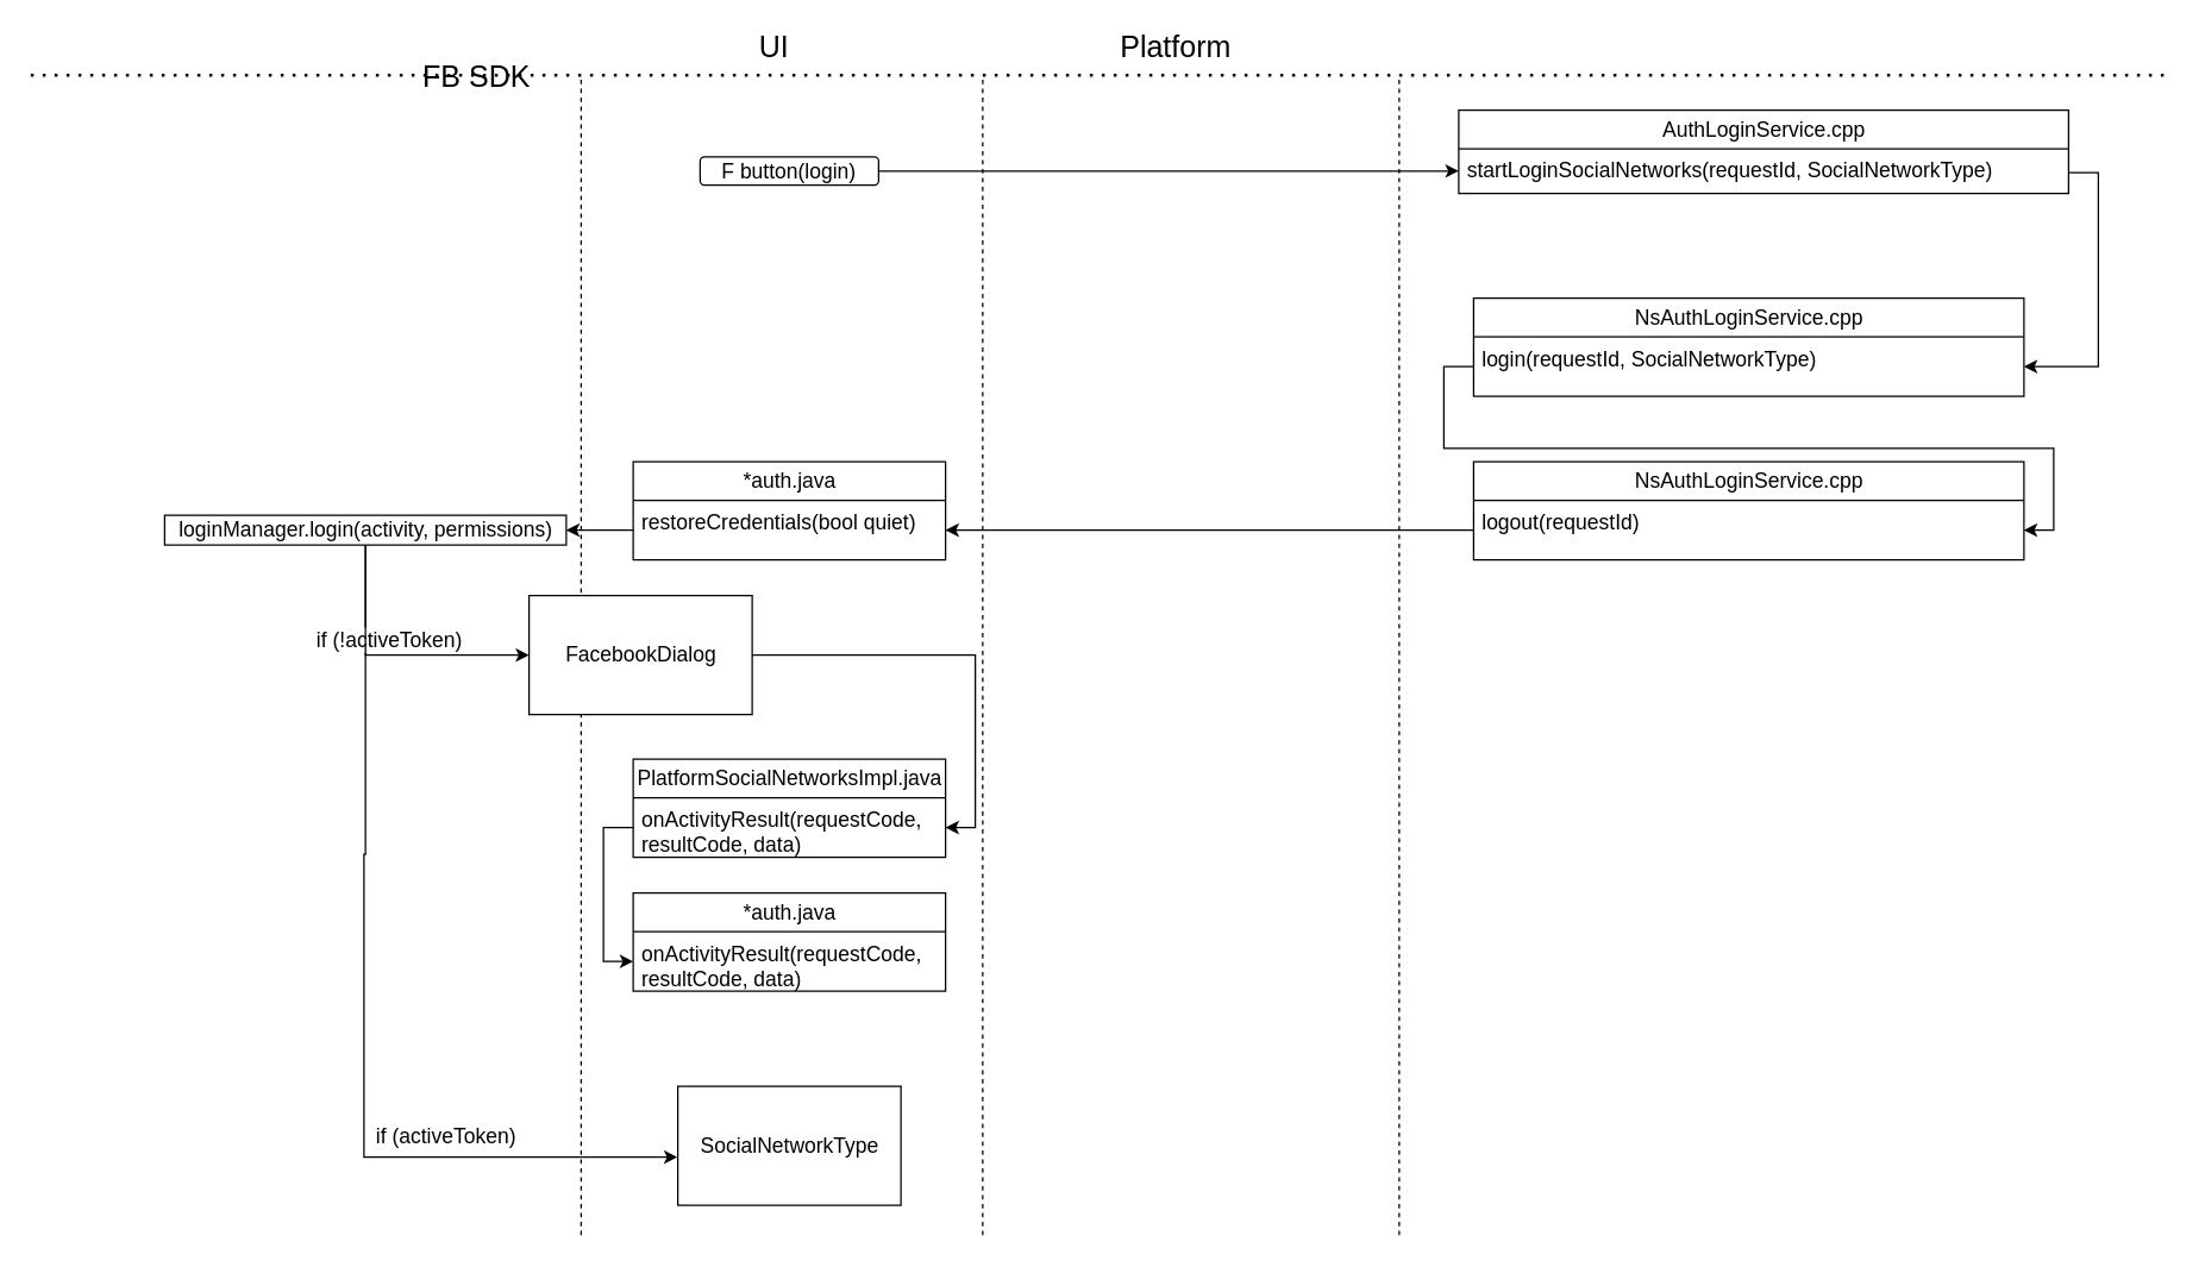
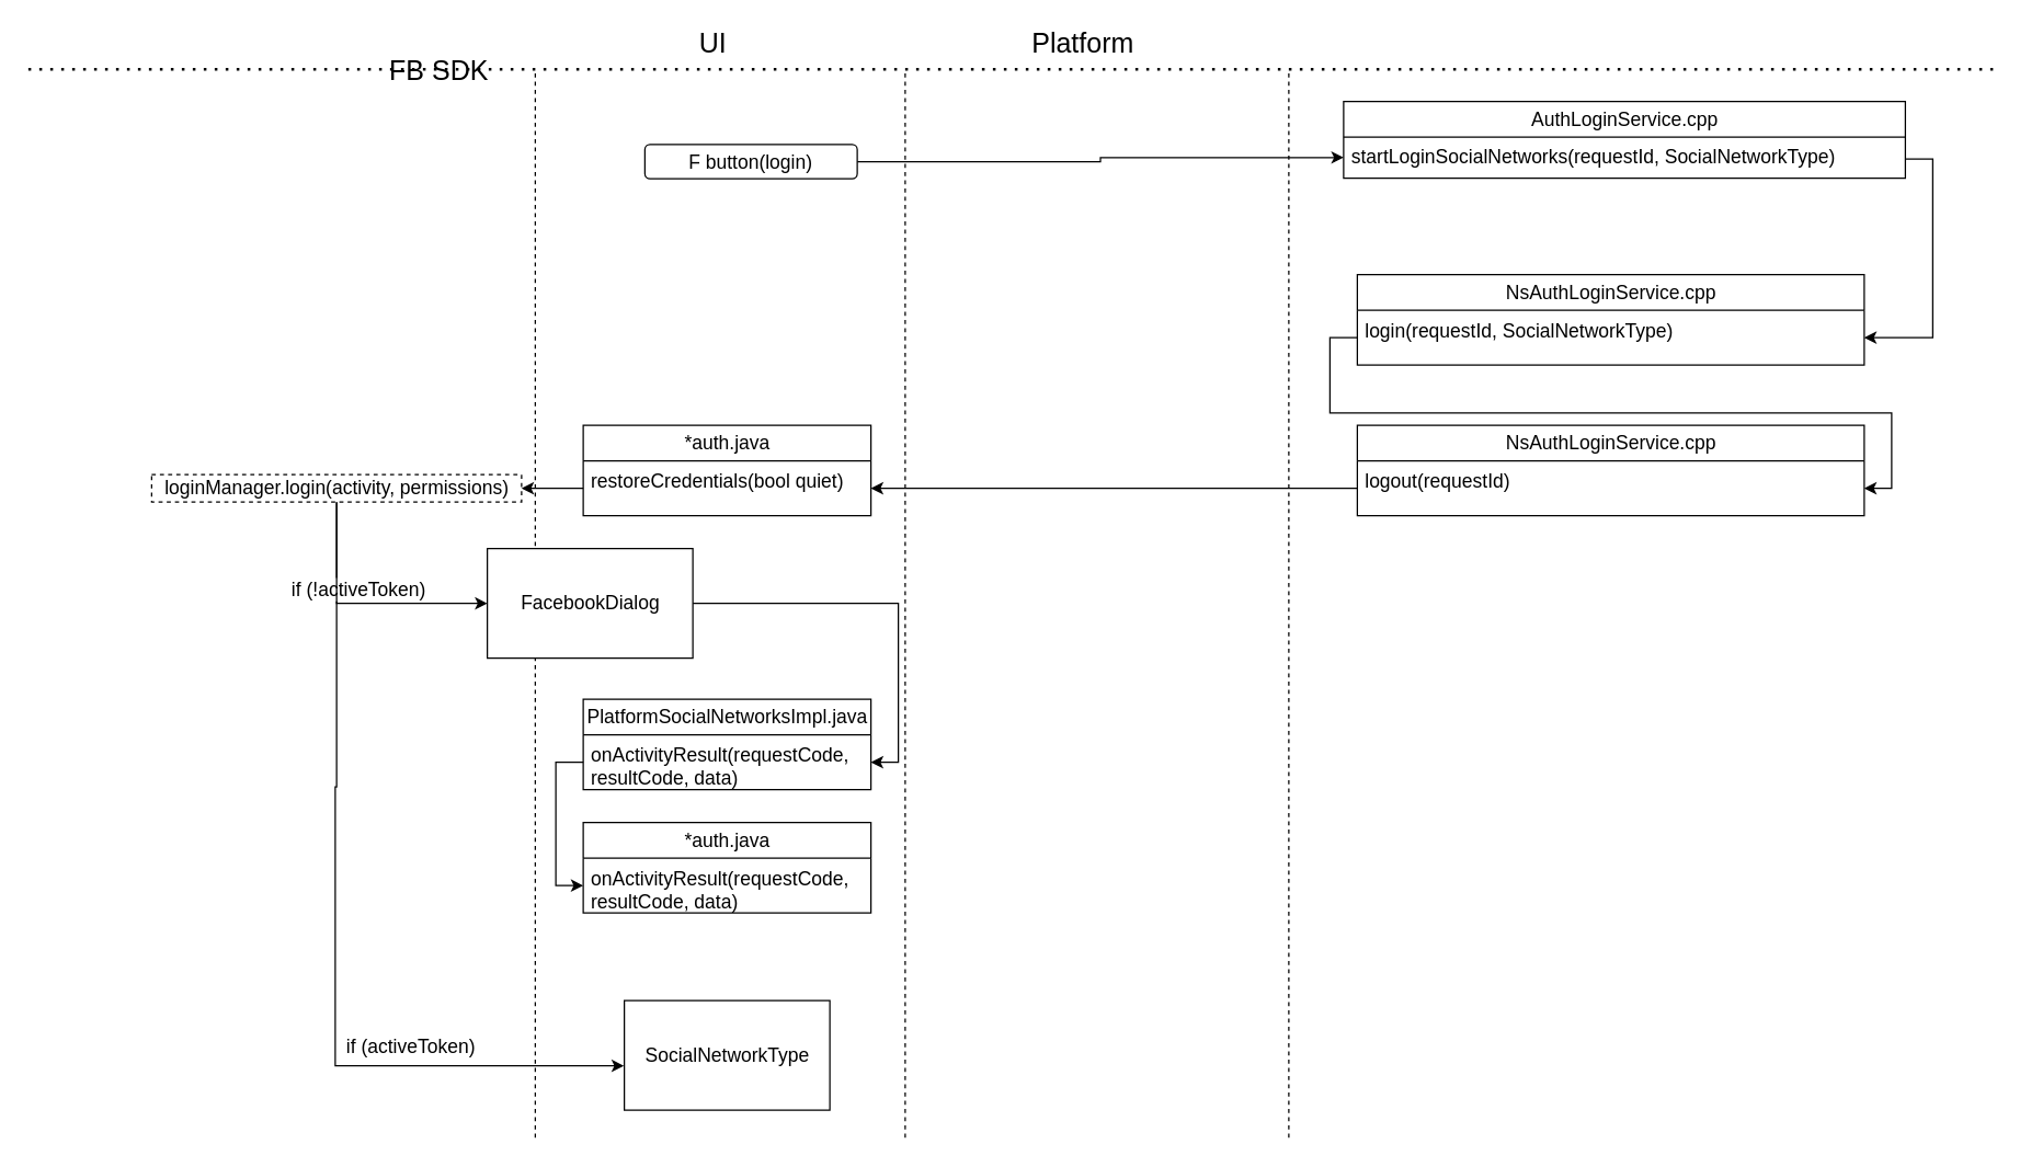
  <mxCell id="0" />
  <mxCell id="1" parent="0" />
  <mxCell id="2" value="" style="endArrow=none;dashed=1;html=1;" edge="1" parent="1"><mxGeometry width="50" height="50" relative="1" as="geometry"><mxPoint x="660" y="830" as="sourcePoint" /><mxPoint x="660" y="50" as="targetPoint" /></mxGeometry></mxCell>
  <mxCell id="3" value="UI&lt;br&gt;" style="text;html=1;strokeColor=none;fillColor=none;align=center;verticalAlign=middle;whiteSpace=wrap;rounded=0;fontSize=20;" vertex="1" parent="1"><mxGeometry x="500" y="20" width="40" height="20" as="geometry" /></mxCell>
  <mxCell id="4" value="FB SDK" style="text;html=1;strokeColor=none;fillColor=none;align=center;verticalAlign=middle;whiteSpace=wrap;rounded=0;fontSize=20;" vertex="1" parent="1"><mxGeometry x="275" y="30" width="90" height="40" as="geometry" /></mxCell>
  <mxCell id="5" value="" style="endArrow=none;dashed=1;html=1;" edge="1" parent="1"><mxGeometry width="50" height="50" relative="1" as="geometry"><mxPoint x="390" y="830" as="sourcePoint" /><mxPoint x="390" y="50" as="targetPoint" /></mxGeometry></mxCell>
  <mxCell id="6" value="" style="endArrow=none;dashed=1;html=1;dashPattern=1 3;strokeWidth=2;fontSize=20;" edge="1" parent="1"><mxGeometry width="50" height="50" relative="1" as="geometry"><mxPoint x="20" y="50" as="sourcePoint" /><mxPoint x="1460" y="50" as="targetPoint" /></mxGeometry></mxCell>
  <mxCell id="7" style="edgeStyle=orthogonalEdgeStyle;rounded=0;orthogonalLoop=1;jettySize=auto;html=1;exitX=1;exitY=0.5;exitDx=0;exitDy=0;fontSize=14;" edge="1" parent="1" source="8" target="11"><mxGeometry relative="1" as="geometry" /></mxCell>
- <mxCell id="8" value="F button(login)&lt;br style=&quot;font-size: 14px;&quot;&gt;" style="rounded=1;whiteSpace=wrap;html=1;fontSize=14;" vertex="1" parent="1"><mxGeometry x="470" y="105" width="120" height="19" as="geometry" /></mxCell>
+ <mxCell id="8" value="F button(login)&lt;br style=&quot;font-size: 14px;&quot;&gt;" style="rounded=1;whiteSpace=wrap;html=1;fontSize=14;" vertex="1" parent="1"><mxGeometry x="470" y="105" width="155" height="25" as="geometry" /></mxCell>
  <mxCell id="9" style="edgeStyle=orthogonalEdgeStyle;rounded=0;orthogonalLoop=1;jettySize=auto;html=1;exitX=1;exitY=0.75;exitDx=0;exitDy=0;entryX=1;entryY=0.5;entryDx=0;entryDy=0;fontSize=14;" edge="1" parent="1" source="10" target="13"><mxGeometry relative="1" as="geometry" /></mxCell>
  <mxCell id="10" value="AuthLoginService.cpp&lt;br style=&quot;font-size: 14px;&quot;&gt;" style="swimlane;fontStyle=0;childLayout=stackLayout;horizontal=1;startSize=26;fillColor=none;horizontalStack=0;resizeParent=1;resizeParentMax=0;resizeLast=0;collapsible=1;marginBottom=0;fontSize=14;html=1;" vertex="1" parent="1"><mxGeometry x="980" y="73.5" width="410" height="56" as="geometry" /></mxCell>
  <mxCell id="11" value="startLoginSocialNetworks(requestId, SocialNetworkType)&#10;&#10;" style="text;strokeColor=none;fillColor=none;align=left;verticalAlign=top;spacingLeft=4;spacingRight=4;overflow=hidden;rotatable=0;points=[[0,0.5],[1,0.5]];portConstraint=eastwest;fontSize=14;" vertex="1" parent="10"><mxGeometry y="26" width="410" height="30" as="geometry" /></mxCell>
  <mxCell id="12" value="NsAuthLoginService.cpp" style="swimlane;fontStyle=0;childLayout=stackLayout;horizontal=1;startSize=26;fillColor=none;horizontalStack=0;resizeParent=1;resizeParentMax=0;resizeLast=0;collapsible=1;marginBottom=0;fontSize=14;html=1;" vertex="1" parent="1"><mxGeometry x="990" y="200" width="370" height="66" as="geometry" /></mxCell>
  <mxCell id="13" value="login(requestId, SocialNetworkType)&#10;&#10;" style="text;strokeColor=none;fillColor=none;align=left;verticalAlign=top;spacingLeft=4;spacingRight=4;overflow=hidden;rotatable=0;points=[[0,0.5],[1,0.5]];portConstraint=eastwest;fontSize=14;" vertex="1" parent="12"><mxGeometry y="26" width="370" height="40" as="geometry" /></mxCell>
  <mxCell id="14" value="NsAuthLoginService.cpp" style="swimlane;fontStyle=0;childLayout=stackLayout;horizontal=1;startSize=26;fillColor=none;horizontalStack=0;resizeParent=1;resizeParentMax=0;resizeLast=0;collapsible=1;marginBottom=0;fontSize=14;html=1;" vertex="1" parent="1"><mxGeometry x="990" y="310" width="370" height="66" as="geometry" /></mxCell>
  <mxCell id="15" value="logout(requestId)&#10;&#10;" style="text;strokeColor=none;fillColor=none;align=left;verticalAlign=top;spacingLeft=4;spacingRight=4;overflow=hidden;rotatable=0;points=[[0,0.5],[1,0.5]];portConstraint=eastwest;fontSize=14;" vertex="1" parent="14"><mxGeometry y="26" width="370" height="40" as="geometry" /></mxCell>
  <mxCell id="16" value="*auth.java&lt;br&gt;" style="swimlane;fontStyle=0;childLayout=stackLayout;horizontal=1;startSize=26;fillColor=none;horizontalStack=0;resizeParent=1;resizeParentMax=0;resizeLast=0;collapsible=1;marginBottom=0;fontSize=14;html=1;" vertex="1" parent="1"><mxGeometry x="425" y="310" width="210" height="66" as="geometry" /></mxCell>
  <mxCell id="17" value="restoreCredentials(bool quiet)" style="text;strokeColor=none;fillColor=none;align=left;verticalAlign=top;spacingLeft=4;spacingRight=4;overflow=hidden;rotatable=0;points=[[0,0.5],[1,0.5]];portConstraint=eastwest;fontSize=14;" vertex="1" parent="16"><mxGeometry y="26" width="210" height="40" as="geometry" /></mxCell>
  <mxCell id="18" style="edgeStyle=orthogonalEdgeStyle;rounded=0;orthogonalLoop=1;jettySize=auto;html=1;entryX=1;entryY=0.5;entryDx=0;entryDy=0;fontSize=14;" edge="1" parent="1" source="15" target="17"><mxGeometry relative="1" as="geometry" /></mxCell>
  <mxCell id="19" style="edgeStyle=orthogonalEdgeStyle;rounded=0;orthogonalLoop=1;jettySize=auto;html=1;entryX=1;entryY=0.5;entryDx=0;entryDy=0;fontSize=14;" edge="1" parent="1" source="13" target="15"><mxGeometry relative="1" as="geometry" /></mxCell>
  <mxCell id="20" value="if (!activeToken)" style="edgeStyle=orthogonalEdgeStyle;rounded=0;orthogonalLoop=1;jettySize=auto;html=1;entryX=0;entryY=0.5;entryDx=0;entryDy=0;fontSize=14;" edge="1" parent="1" source="21" target="24"><mxGeometry x="-0.021" y="10" relative="1" as="geometry"><Array as="points"><mxPoint x="245" y="440" /></Array><mxPoint as="offset" /></mxGeometry></mxCell>
- <mxCell id="21" value="loginManager.login(activity, permissions)" style="html=1;fontSize=14;" vertex="1" parent="1"><mxGeometry x="110" y="346" width="270" height="20" as="geometry" /></mxCell>
+ <mxCell id="21" value="loginManager.login(activity, permissions)" style="html=1;fontSize=14;dashed=1;" vertex="1" parent="1"><mxGeometry x="110" y="346" width="270" height="20" as="geometry" /></mxCell>
  <mxCell id="22" style="edgeStyle=orthogonalEdgeStyle;rounded=0;orthogonalLoop=1;jettySize=auto;html=1;entryX=1;entryY=0.5;entryDx=0;entryDy=0;fontSize=14;" edge="1" parent="1" source="17" target="21"><mxGeometry relative="1" as="geometry" /></mxCell>
  <mxCell id="23" style="edgeStyle=orthogonalEdgeStyle;rounded=0;orthogonalLoop=1;jettySize=auto;html=1;entryX=1;entryY=0.5;entryDx=0;entryDy=0;fontSize=14;exitX=1;exitY=0.5;exitDx=0;exitDy=0;" edge="1" parent="1" source="24" target="28"><mxGeometry relative="1" as="geometry" /></mxCell>
  <mxCell id="24" value="FacebookDialog" style="html=1;fontSize=14;" vertex="1" parent="1"><mxGeometry x="355" y="400" width="150" height="80" as="geometry" /></mxCell>
  <mxCell id="25" value="if (activeToken)&lt;br&gt;" style="edgeStyle=orthogonalEdgeStyle;rounded=0;orthogonalLoop=1;jettySize=auto;html=1;fontSize=14;exitX=0.5;exitY=1;exitDx=0;exitDy=0;entryX=-0.002;entryY=0.595;entryDx=0;entryDy=0;entryPerimeter=0;" edge="1" parent="1" source="21" target="26"><mxGeometry x="0.502" y="14" relative="1" as="geometry"><mxPoint x="244" y="500" as="sourcePoint" /><mxPoint x="454" y="574" as="targetPoint" /><Array as="points"><mxPoint x="245" y="574" /><mxPoint x="244" y="574" /><mxPoint x="244" y="778" /><mxPoint x="455" y="778" /></Array><mxPoint as="offset" /></mxGeometry></mxCell>
  <mxCell id="26" value="SocialNetworkType" style="html=1;fontSize=14;" vertex="1" parent="1"><mxGeometry x="455" y="730" width="150" height="80" as="geometry" /></mxCell>
  <mxCell id="27" value="PlatformSocialNetworksImpl.java" style="swimlane;fontStyle=0;childLayout=stackLayout;horizontal=1;startSize=26;fillColor=none;horizontalStack=0;resizeParent=1;resizeParentMax=0;resizeLast=0;collapsible=1;marginBottom=0;fontSize=14;html=1;" vertex="1" parent="1"><mxGeometry x="425" y="510" width="210" height="66" as="geometry" /></mxCell>
  <mxCell id="28" value="onActivityResult(requestCode, &#10;resultCode, data)" style="text;strokeColor=none;fillColor=none;align=left;verticalAlign=top;spacingLeft=4;spacingRight=4;overflow=hidden;rotatable=0;points=[[0,0.5],[1,0.5]];portConstraint=eastwest;fontSize=14;" vertex="1" parent="27"><mxGeometry y="26" width="210" height="40" as="geometry" /></mxCell>
  <mxCell id="29" value="*auth.java&lt;br&gt;" style="swimlane;fontStyle=0;childLayout=stackLayout;horizontal=1;startSize=26;fillColor=none;horizontalStack=0;resizeParent=1;resizeParentMax=0;resizeLast=0;collapsible=1;marginBottom=0;fontSize=14;html=1;" vertex="1" parent="1"><mxGeometry x="425" y="600" width="210" height="66" as="geometry" /></mxCell>
  <mxCell id="30" value="onActivityResult(requestCode, &#10;resultCode, data)" style="text;strokeColor=none;fillColor=none;align=left;verticalAlign=top;spacingLeft=4;spacingRight=4;overflow=hidden;rotatable=0;points=[[0,0.5],[1,0.5]];portConstraint=eastwest;fontSize=14;" vertex="1" parent="29"><mxGeometry y="26" width="210" height="40" as="geometry" /></mxCell>
  <mxCell id="31" style="edgeStyle=orthogonalEdgeStyle;rounded=0;orthogonalLoop=1;jettySize=auto;html=1;entryX=0;entryY=0.5;entryDx=0;entryDy=0;fontSize=14;" edge="1" parent="1" source="28" target="30"><mxGeometry relative="1" as="geometry" /></mxCell>
  <mxCell id="32" value="" style="endArrow=none;dashed=1;html=1;" edge="1" parent="1"><mxGeometry width="50" height="50" relative="1" as="geometry"><mxPoint x="940" y="830" as="sourcePoint" /><mxPoint x="940" y="50" as="targetPoint" /></mxGeometry></mxCell>
  <mxCell id="33" value="Platform" style="text;html=1;strokeColor=none;fillColor=none;align=center;verticalAlign=middle;whiteSpace=wrap;rounded=0;fontSize=20;" vertex="1" parent="1"><mxGeometry x="770" y="20" width="40" height="20" as="geometry" /></mxCell>
